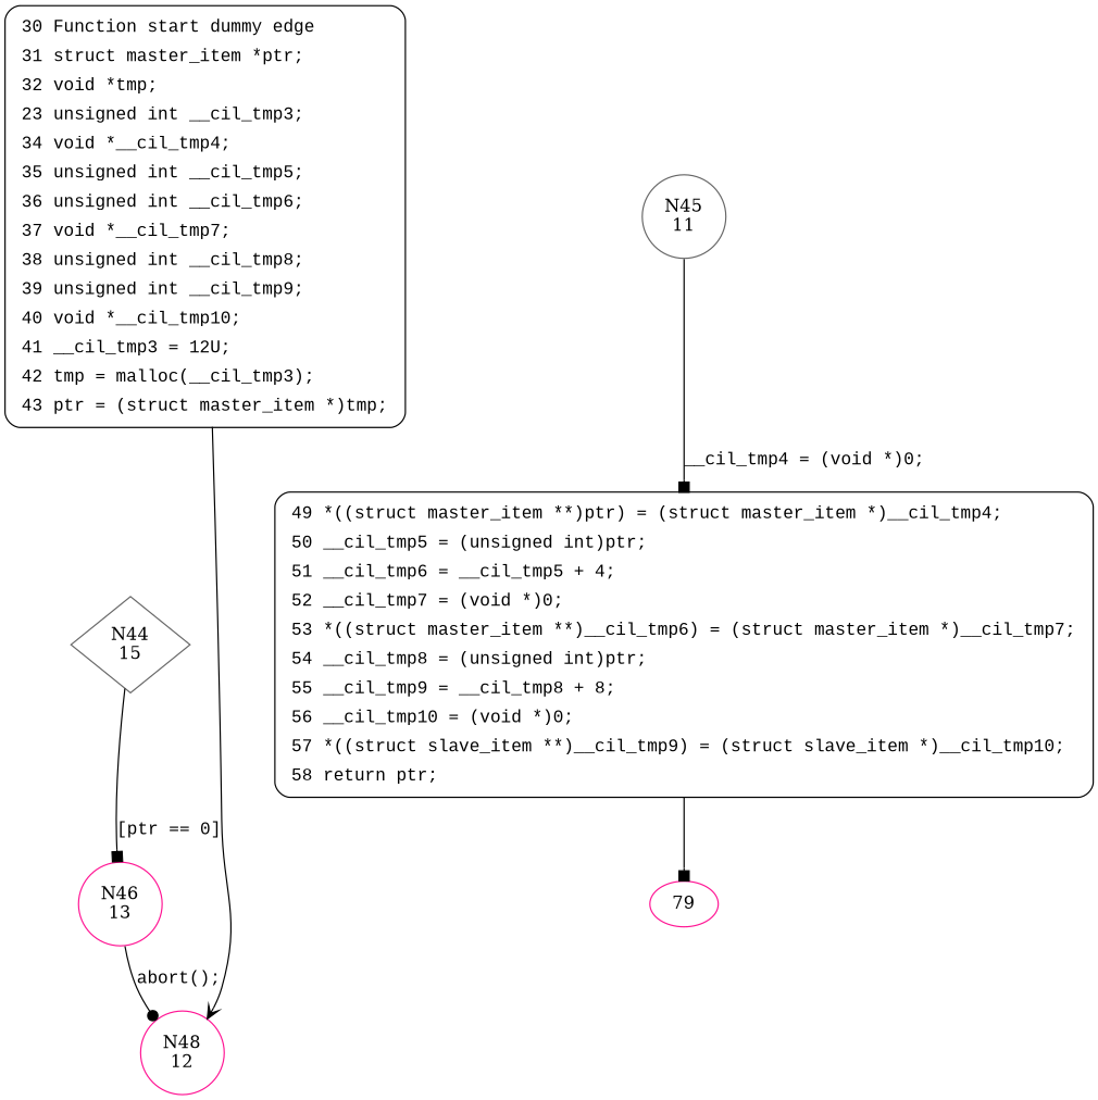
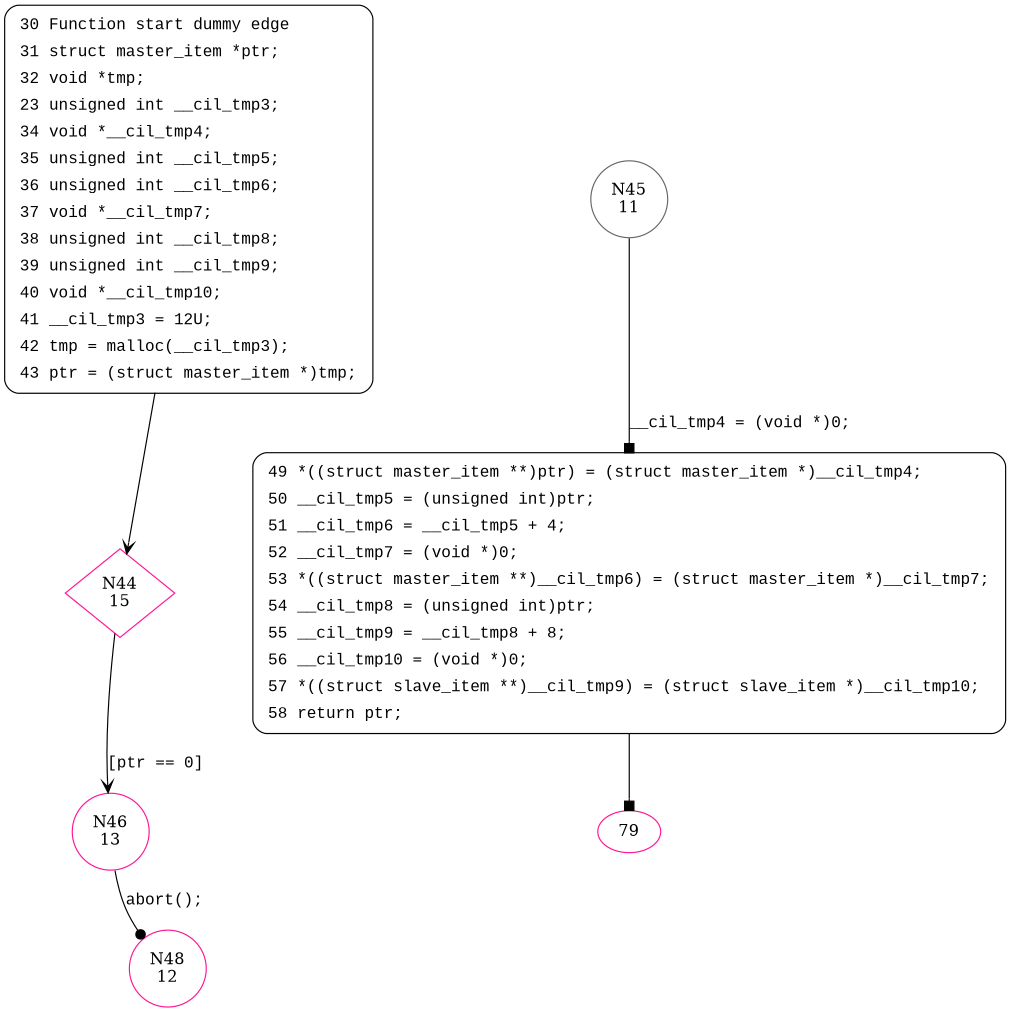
  digraph {
    node [color=deeppink shape=circle]
    edge [arrowhead=vee fontname="Courier New"]
-   n1 [color=gray40 label="N44\n15" shape=diamond]
+   n1 [label="N44\n15" shape=diamond]
    n2 [label="N46\n13"]
    n3 [label="N48\n12"]
    n4 [color=gray40 label="N45\n11"]
    n5 [fillcolor=white fontname="Courier New" label=<<table border="0" cellborder="0" cellpadding="3" bgcolor="white"><tr><td align="right">49</td><td align="left">*((struct master_item **)ptr) = (struct master_item *)__cil_tmp4;</td></tr><tr><td align="right">50</td><td align="left">__cil_tmp5 = (unsigned int)ptr;</td></tr><tr><td align="right">51</td><td align="left">__cil_tmp6 = __cil_tmp5 + 4;</td></tr><tr><td align="right">52</td><td align="left">__cil_tmp7 = (void *)0;</td></tr><tr><td align="right">53</td><td align="left">*((struct master_item **)__cil_tmp6) = (struct master_item *)__cil_tmp7;</td></tr><tr><td align="right">54</td><td align="left">__cil_tmp8 = (unsigned int)ptr;</td></tr><tr><td align="right">55</td><td align="left">__cil_tmp9 = __cil_tmp8 + 8;</td></tr><tr><td align="right">56</td><td align="left">__cil_tmp10 = (void *)0;</td></tr><tr><td align="right">57</td><td align="left">*((struct slave_item **)__cil_tmp9) = (struct slave_item *)__cil_tmp10;</td></tr><tr><td align="right">58</td><td align="left">return ptr;</td></tr></table>> penwidth=1 shape=Mrecord style="filled,bold" color=""]
    n6 [label=79 shape=""]
    n7 [fillcolor=white fontname="Courier New" label=<<table border="0" cellborder="0" cellpadding="3" bgcolor="white"><tr><td align="right">30</td><td align="left">Function start dummy edge</td></tr><tr><td align="right">31</td><td align="left">struct master_item *ptr;</td></tr><tr><td align="right">32</td><td align="left">void *tmp;</td></tr><tr><td align="right">23</td><td align="left">unsigned int __cil_tmp3;</td></tr><tr><td align="right">34</td><td align="left">void *__cil_tmp4;</td></tr><tr><td align="right">35</td><td align="left">unsigned int __cil_tmp5;</td></tr><tr><td align="right">36</td><td align="left">unsigned int __cil_tmp6;</td></tr><tr><td align="right">37</td><td align="left">void *__cil_tmp7;</td></tr><tr><td align="right">38</td><td align="left">unsigned int __cil_tmp8;</td></tr><tr><td align="right">39</td><td align="left">unsigned int __cil_tmp9;</td></tr><tr><td align="right">40</td><td align="left">void *__cil_tmp10;</td></tr><tr><td align="right">41</td><td align="left">__cil_tmp3 = 12U;</td></tr><tr><td align="right">42</td><td align="left">tmp = malloc(__cil_tmp3);</td></tr><tr><td align="right">43</td><td align="left">ptr = (struct master_item *)tmp;</td></tr></table>> penwidth=1 shape=Mrecord style="filled,bold" color=""]
-   n1 -> n2 [arrowhead=box label="[ptr == 0]"]
+   n1 -> n2 [label="[ptr == 0]"]
    n2 -> n3 [arrowhead=dot label="abort();"]
    n4 -> n5 [arrowhead=box label="__cil_tmp4 = (void *)0;"]
    n5 -> n6 [arrowhead=box fontname=""]
-   n7 -> n3 [fontname=""]
+   n7 -> n1 [fontname=""]
  }
